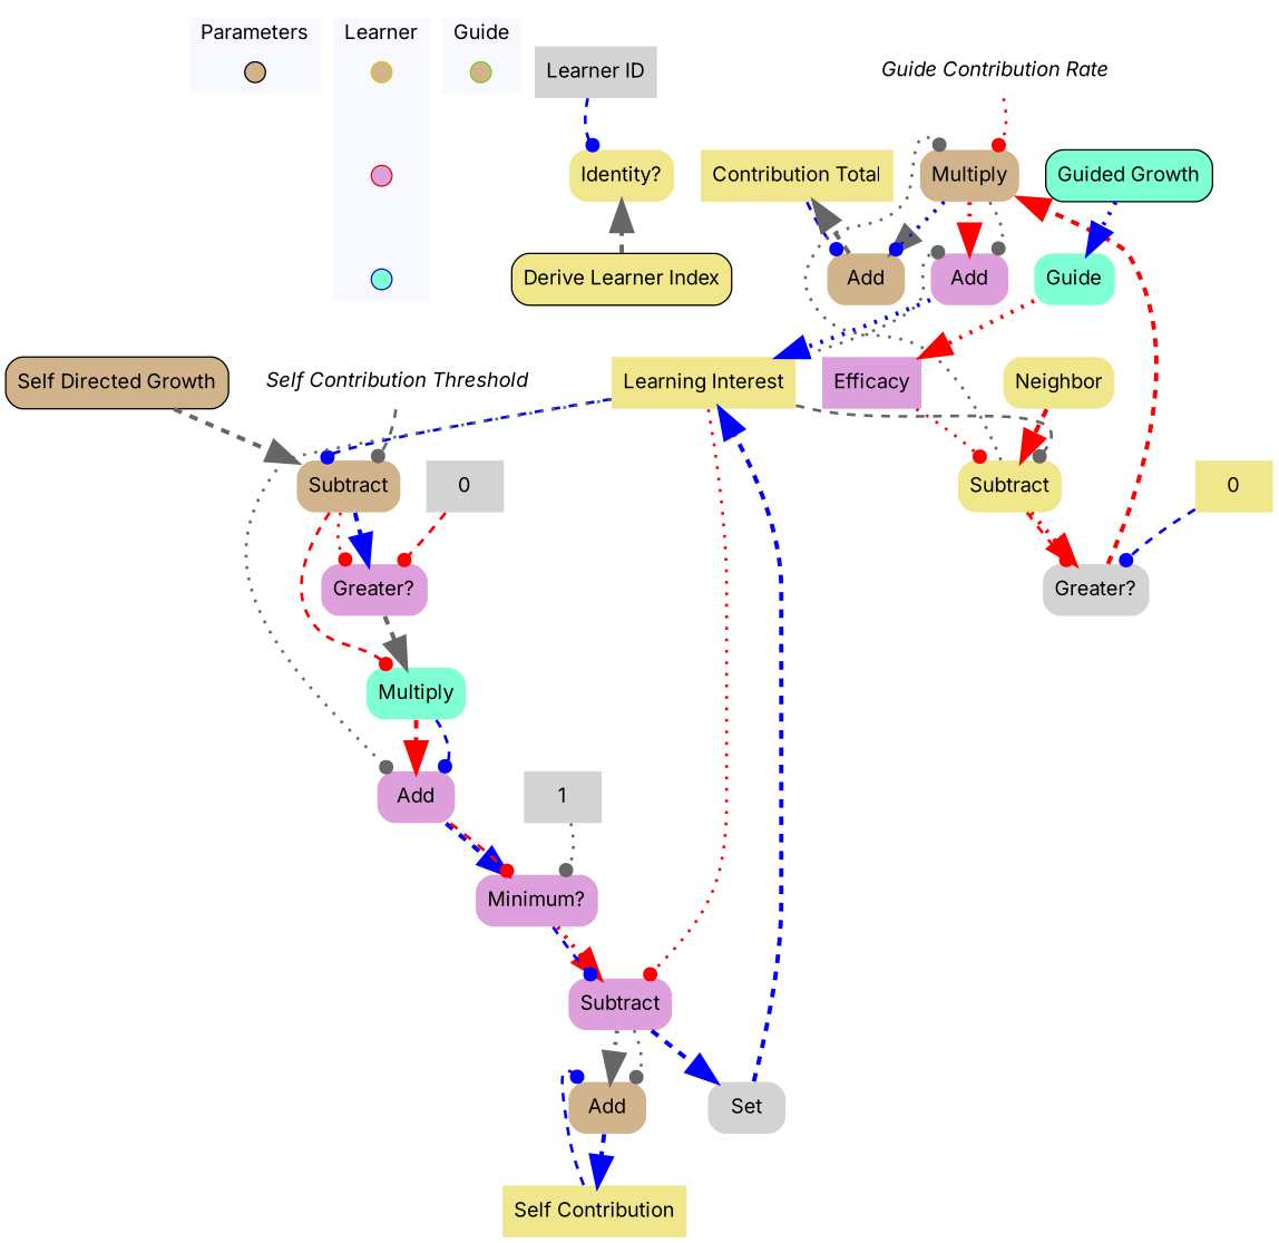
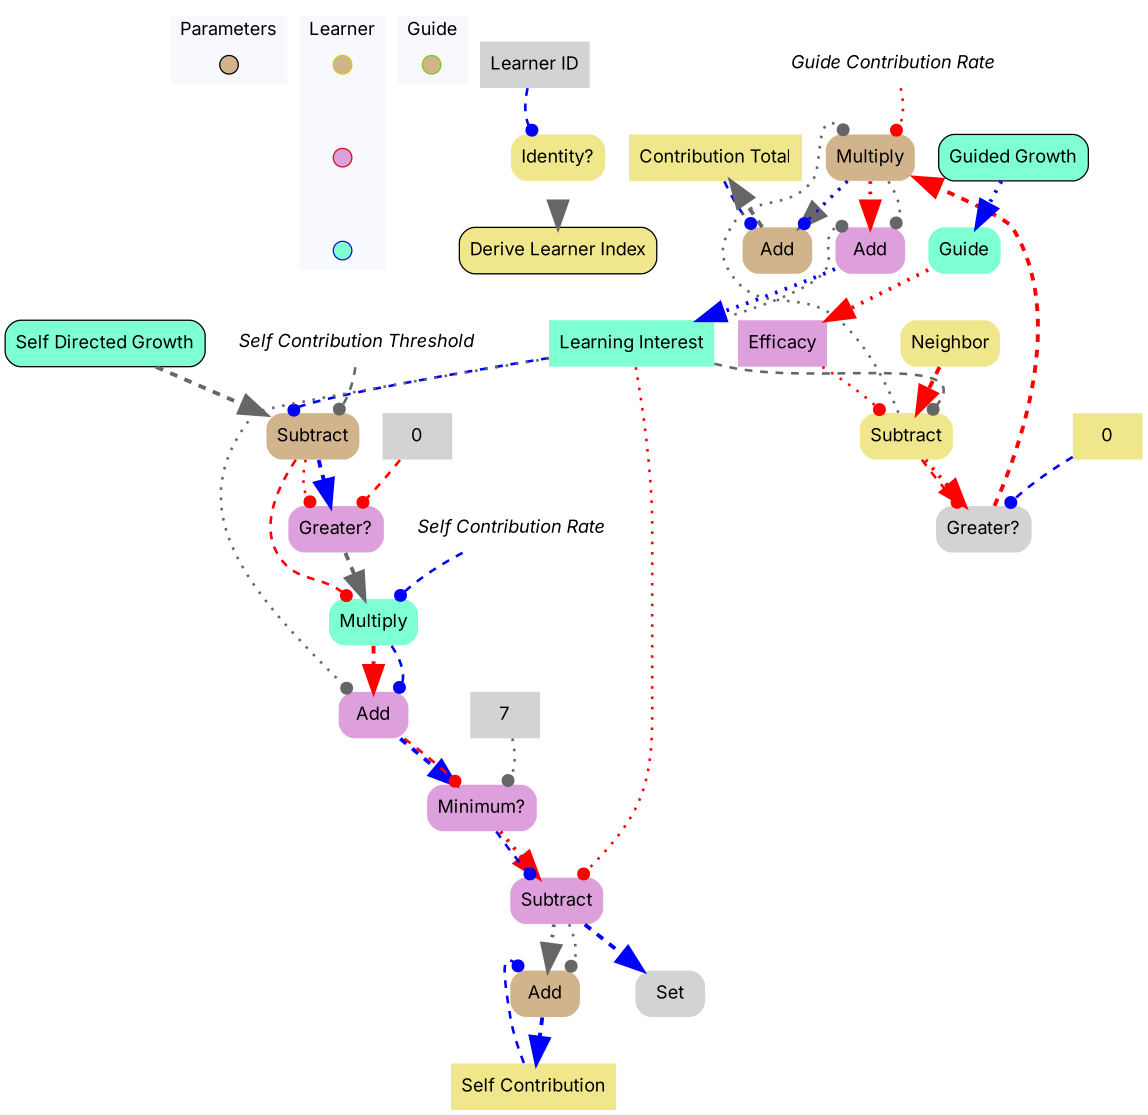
  digraph {
    concentrate=true
    fontname=Inter
    node [color=none fillcolor=tan fontname=Inter shape=none style="rounded,filled"]
    edge [fontname=Inter style=dashed arrowhead=dot color=blue penwidth=2.0]
    contextOverview [color=black fixedsize=true fontcolor=white height=.2 shape=point style=filled width=.2]
    guidedGrowthOverview [color="0.166, 0.9 , 0.8" fixedsize=true fontcolor=white height=.2 shape=point style=filled width=.2]
    deriveLearnerIndexOverview [color="0.0, 0.9 , 0.8" fillcolor=plum fixedsize=true fontcolor=white height=.2 shape=point style=filled width=.2]
    selfDirectedGrowthOverview [color="0.666, 0.9 , 0.8" fillcolor=aquamarine fixedsize=true fontcolor=white height=.2 shape=point style=filled width=.2]
    guideOverview [color="0.240, 0.9 , 0.8" fixedsize=true fontcolor=white height=.2 shape=point style=filled width=.2]
    n6 [fillcolor=lightgrey fontsize=14 label="Learner ID" style=filled]
    n7 [color="0.0, 0.2, 1.0" fillcolor=khaki label="Identity?"]
    n8 [color=black fillcolor=khaki label="Derive Learner Index" shape=box]
    n9 [fillcolor=khaki fontsize=14 label="Contribution Total" style=filled]
    n10 [color="0.240, 0.2, 1.0" label=Add]
-   n11 [fillcolor=khaki fontsize=14 label="Learning Interest" style=filled]
+   n11 [fillcolor=aquamarine fontsize=14 label="Learning Interest" style=filled]
    n12 [color="0.166, 0.2, 1.0" fillcolor=plum label=Add]
    n13 [color="0.166, 0.2, 1.0" fillcolor=khaki label=Subtract]
    n14 [color="0.666, 0.2, 1.0" label=Subtract]
    n15 [color="0.666, 0.2, 1.0" fillcolor=plum label=Subtract]
    n16 [color="0.666, 0.2, 1.0" fillcolor=plum label=Add]
    n17 [color="0.166, 0.2, 1.0" label=Multiply]
    n18 [color="0.166, 0.2, 1.0" fillcolor=lightgrey label="Greater?"]
    n19 [color="0.666, 0.2, 1.0" fillcolor=aquamarine label=Multiply]
    n20 [color="0.666, 0.2, 1.0" fillcolor=plum label="Greater?"]
    n21 [color="0.666, 0.2, 1.0" label=Add]
    n22 [color="0.666, 0.2, 1.0" fillcolor=lightgrey label=Set]
    n23 [color="0.666, 0.2, 1.0" fillcolor=plum label="Minimum?"]
    n24 [fillcolor=plum fontsize=14 label=Efficacy style=filled]
    n25 [fillcolor=white fontsize=14 label=<<i>Guide Contribution Rate</i>> style=filled]
    n26 [color=black fillcolor=aquamarine label="Guided Growth" shape=box]
    n27 [color=gray fillcolor=aquamarine label=Guide]
    n28 [color="0.240, 0.2, 1.0" fillcolor=khaki label=Neighbor]
    n29 [fillcolor=khaki label=0 style=filled color=""]
    n30 [fillcolor=khaki fontsize=14 label="Self Contribution" style=filled]
    n31 [fillcolor=white fontsize=14 label=<<i>Self Contribution Threshold</i>> style=filled]
-   n33 [color=black label="Self Directed Growth" shape=box]
-   n34 [fillcolor=lightgrey label=1 style=filled color=""]
+   n32 [fillcolor=white fontsize=14 label=<<i>Self Contribution Rate</i>> style=filled]
+   n33 [color=black fillcolor=aquamarine label="Self Directed Growth" shape=box]
+   n34 [fillcolor=lightgrey label=7 style=filled color=""]
    n35 [fillcolor=lightgrey label=0 style=filled color=""]
    subgraph cluster_1 {
      color=white
      fillcolor=ghostwhite
      label=Parameters
      labeljust=l
      style=filled
      contextOverview
    }
    subgraph cluster_2 {
      color=white
      fillcolor=ghostwhite
      label=Learner
      labeljust=l
      nodesep=0.1
      style=filled
      guidedGrowthOverview
      deriveLearnerIndexOverview
      selfDirectedGrowthOverview
    }
    subgraph cluster_3 {
      color=white
      fillcolor=ghostwhite
      label=Guide
      labeljust=l
      nodesep=0.1
      style=filled
      guideOverview
    }
    guidedGrowthOverview -> deriveLearnerIndexOverview [style=invis arrowhead="" color="" penwidth=""]
    deriveLearnerIndexOverview -> selfDirectedGrowthOverview [style=invis arrowhead="" color="" penwidth=""]
    n6 -> n7 [headport=nw]
-   n8 -> n7 [arrowsize=2.0 color=gray40 penwidth=3.0 arrowhead=""]
+   n7 -> n8 [arrowsize=2.0 color=gray40 penwidth=3.0 arrowhead=""]
    n9 -> n10 [headport=nw]
    n10 -> n9 [arrowsize=2.0 color=gray40 penwidth=3.0 arrowhead=""]
    n11 -> n12 [color=gray40 headport=nw style=dotted]
    n11 -> n13 [color=gray40 headport=ne]
    n11 -> n14 [headport=nw]
    n11 -> n15 [color=red headport=ne style=dotted]
    n11 -> n16 [color=gray40 headport=nw style=dotted]
    n12 -> n11 [arrowsize=2.0 penwidth=3.0 style=dotted arrowhead=""]
    n13 -> n17 [color=gray40 headport=nw style=dotted]
    n13 -> n18 [arrowsize=2.0 color=red penwidth=3.0 style=dotted arrowhead=""]
    n13 -> n18 [color=red headport=nw]
    n14 -> n19 [color=red headport=nw]
    n14 -> n20 [arrowsize=2.0 penwidth=3.0 arrowhead=""]
    n14 -> n20 [color=red headport=nw style=dotted]
    n15 -> n21 [arrowsize=2.0 color=gray40 penwidth=3.0 style=dotted arrowhead=""]
    n15 -> n21 [color=gray40 headport=ne style=dotted]
    n15 -> n22 [arrowsize=2.0 penwidth=3.0 arrowhead=""]
    n16 -> n23 [arrowsize=2.0 penwidth=3.0 arrowhead=""]
    n16 -> n23 [color=red headport=nw]
    n17 -> n10 [arrowsize=2.0 color=gray40 penwidth=3.0 style=dotted arrowhead=""]
    n17 -> n10 [headport=ne style=dotted]
    n17 -> n12 [arrowsize=2.0 color=red penwidth=3.0 style=dotted arrowhead=""]
    n17 -> n12 [color=gray40 headport=ne style=dotted]
    n18 -> n17 [arrowsize=2.0 color=red penwidth=3.0 arrowhead=""]
    n19 -> n16 [arrowsize=2.0 color=red penwidth=3.0 arrowhead=""]
    n19 -> n16 [headport=ne]
    n20 -> n19 [arrowsize=2.0 color=gray40 penwidth=3.0 arrowhead=""]
    n21 -> n30 [arrowsize=2.0 penwidth=3.0 arrowhead=""]
-   n22 -> n11 [arrowsize=2.0 penwidth=3.0 arrowhead=""]
    n23 -> n15 [arrowsize=2.0 color=red penwidth=3.0 style=dotted arrowhead=""]
    n23 -> n15 [headport=nw]
    n24 -> n13 [color=red headport=nw style=dotted]
    n25 -> n17 [color=red headport=ne style=dotted]
    n26 -> n27 [arrowsize=2.0 penwidth=3.0 style=dotted arrowhead=""]
    n27 -> n24 [arrowsize=2.0 color=red penwidth=3.0 style=dotted arrowhead=""]
    n28 -> n13 [arrowsize=2.0 color=red penwidth=3.0 arrowhead=""]
    n29 -> n18 [headport=ne]
    n30 -> n21 [headport=nw]
    n31 -> n14 [color=gray40 headport=ne]
+   n32 -> n19 [headport=ne]
    n33 -> n14 [arrowsize=2.0 color=gray40 penwidth=3.0 arrowhead=""]
    n34 -> n23 [color=gray40 headport=ne style=dotted]
    n35 -> n20 [color=red headport=ne]
  }
